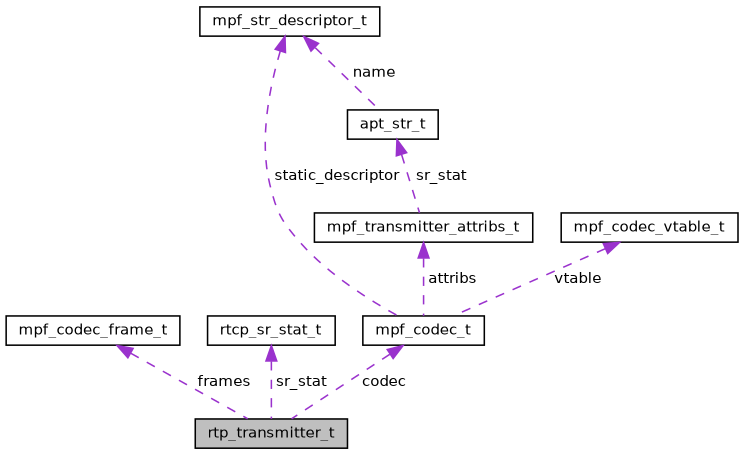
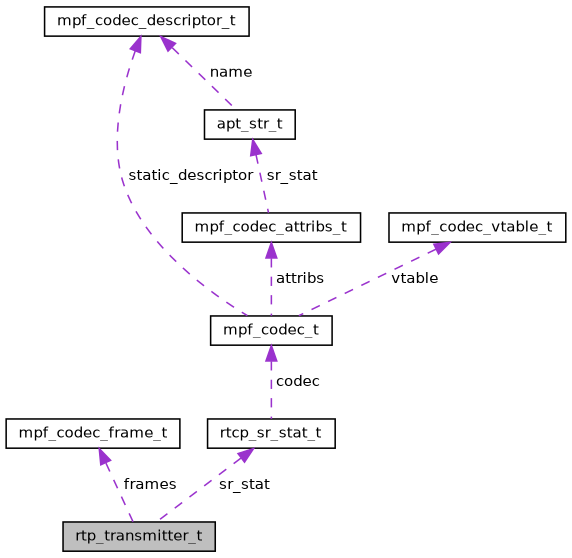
  digraph {
    node [color=black fillcolor=white fontname=Helvetica fontsize=10 shape=record style=filled]
    edge [color=darkorchid3 dir=back fontname=Helvetica fontsize=10 labelfontname=Helvetica labelfontsize=10 style=dashed]
    n1 [fillcolor=grey75 fontcolor=black height=0.2 label=rtp_transmitter_t width=0.4]
    n2 [height=0.2 label=mpf_codec_frame_t width=0.4]
    n3 [height=0.2 label=rtcp_sr_stat_t width=0.4]
    n4 [height=0.2 label=mpf_codec_t width=0.4]
-   n5 [height=0.2 label=mpf_transmitter_attribs_t width=0.4]
+   n5 [height=0.2 label=mpf_codec_attribs_t width=0.4]
    n6 [height=0.2 label=apt_str_t width=0.4]
-   n7 [height=0.2 label=mpf_str_descriptor_t width=0.4]
+   n7 [height=0.2 label=mpf_codec_descriptor_t width=0.4]
    n8 [height=0.2 label=mpf_codec_vtable_t width=0.4]
    n2 -> n1 [label=" frames"]
    n3 -> n1 [label=" sr_stat"]
-   n4 -> n1 [label=" codec"]
+   n4 -> n3 [label=" codec"]
    n5 -> n4 [label=" attribs"]
    n6 -> n5 [label=" sr_stat"]
    n7 -> n4 [label=" static_descriptor"]
    n7 -> n6 [label=" name"]
    n8 -> n4 [label=" vtable"]
  }
